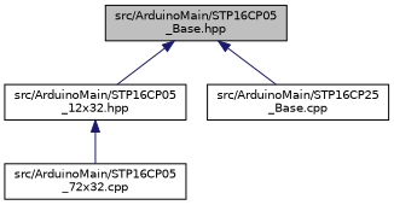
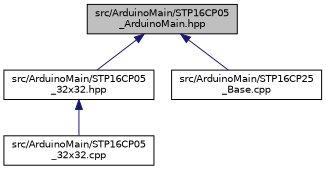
  digraph {
    fontname="DejaVu Sans"
    node [color=black fillcolor=white fontname="DejaVu Sans" fontsize=10 shape=record style=filled]
    edge [color=midnightblue dir=back fontname="DejaVu Sans" fontsize=10 labelfontname=Helvetica labelfontsize=10 style=solid]
-   n1 [fillcolor=grey75 fontcolor=black height=0.2 label="src/ArduinoMain/STP16CP05\l_Base.hpp" width=0.4]
-   n2 [height=0.2 label="src/ArduinoMain/STP16CP05\l_12x32.hpp" width=0.4]
+   n1 [fillcolor=grey75 fontcolor=black height=0.2 label="src/ArduinoMain/STP16CP05\l_ArduinoMain.hpp" width=0.4]
+   n2 [height=0.2 label="src/ArduinoMain/STP16CP05\l_32x32.hpp" width=0.4]
    n3 [height=0.2 label="src/ArduinoMain/STP16CP25\l_Base.cpp" width=0.4]
-   n4 [height=0.2 label="src/ArduinoMain/STP16CP05\l_72x32.cpp" width=0.4]
+   n4 [height=0.2 label="src/ArduinoMain/STP16CP05\l_32x32.cpp" width=0.4]
    n1 -> n2
    n1 -> n3
    n2 -> n4
  }
